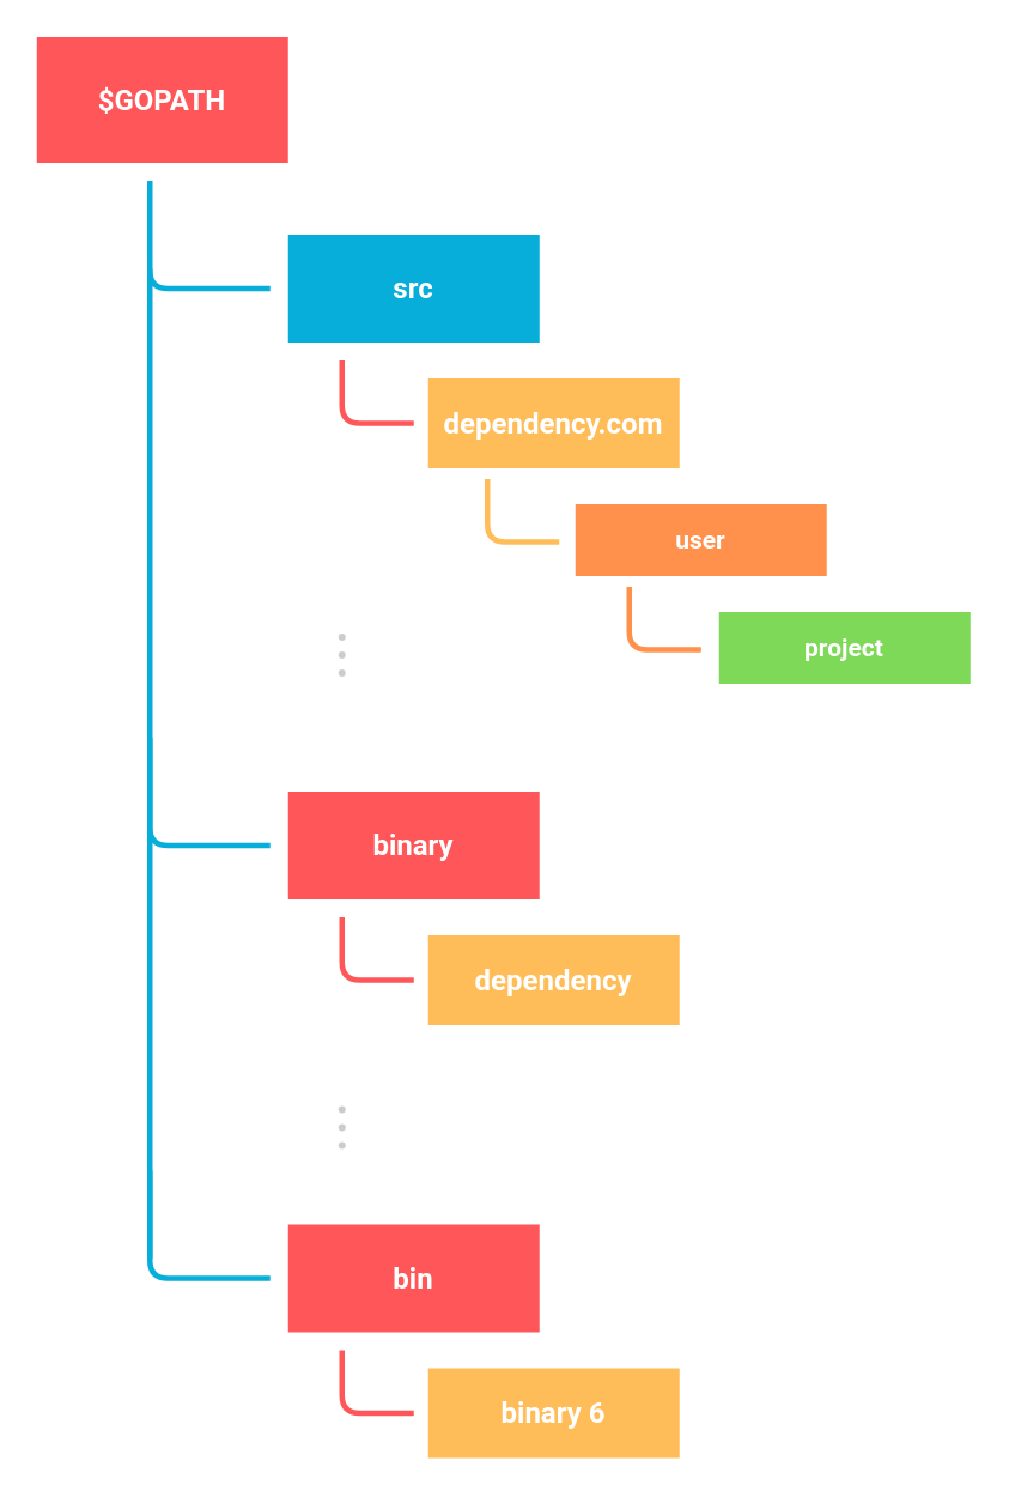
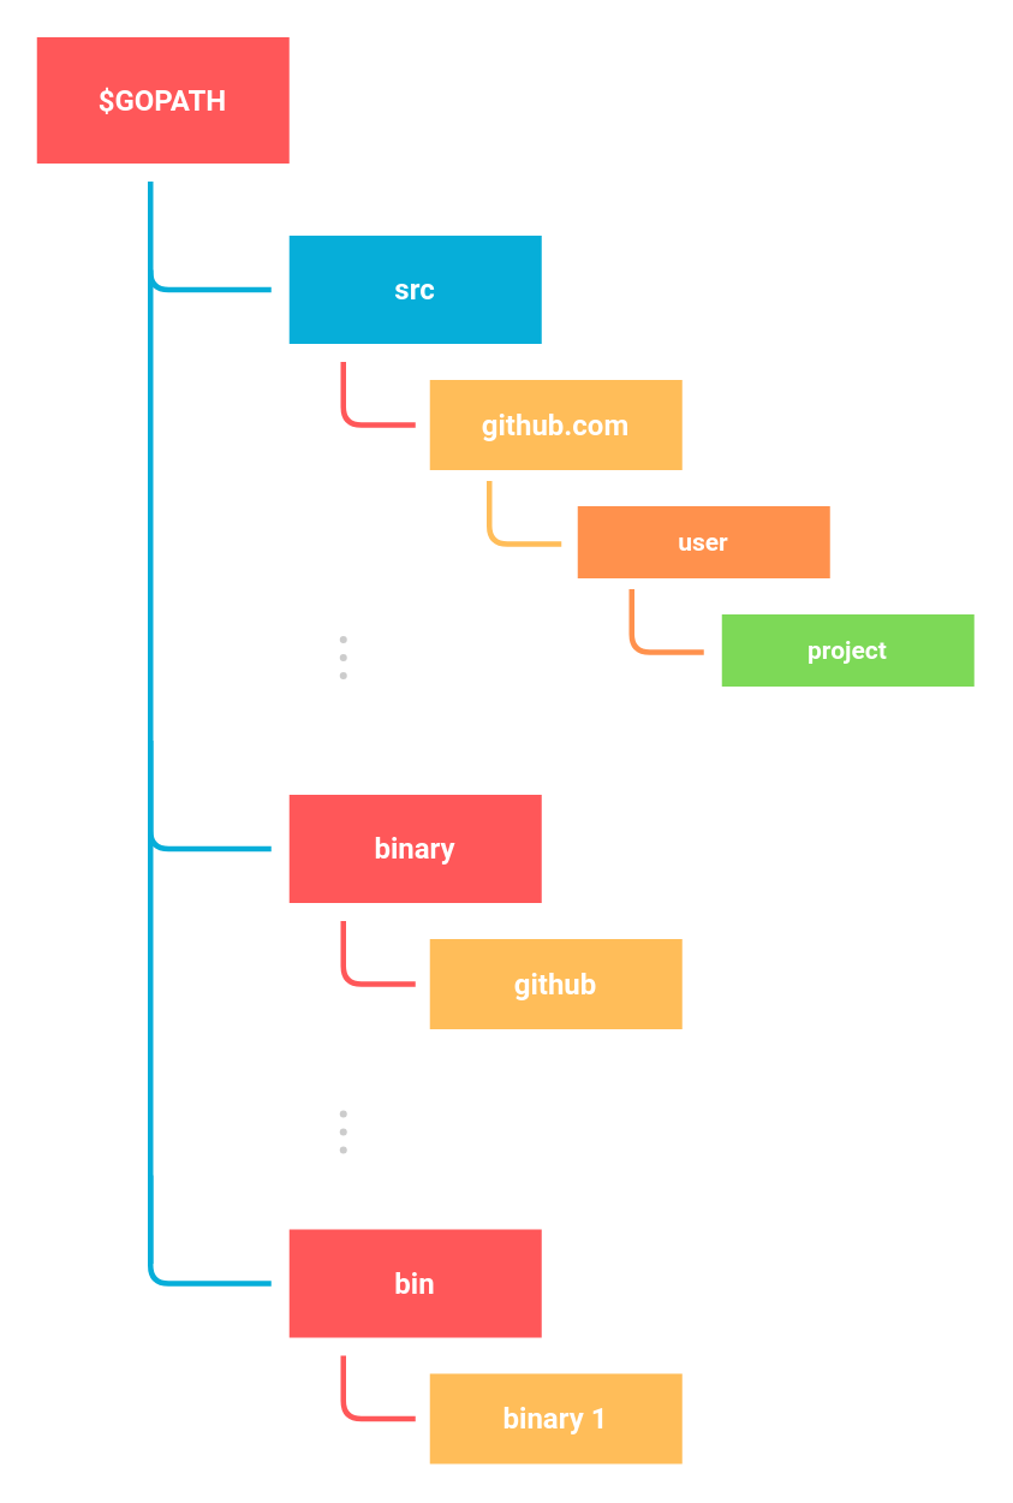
  <mxCell id="0" />
  <mxCell id="1" parent="0" />
  <mxCell id="2" value="&lt;font data-font-src=&quot;https://fonts.googleapis.com/css?family=Roboto&quot; style=&quot;font-size: 16px&quot; color=&quot;#ffffff&quot;&gt;&lt;b&gt;$GOPATH&lt;/b&gt;&lt;/font&gt;" style="rounded=0;whiteSpace=wrap;html=1;fillColor=#ff5759;strokeColor=none;fontFamily=Roboto;fontSource=https%3A%2F%2Ffonts.googleapis.com%2Fcss%3Ffamily%3DRoboto;" vertex="1" parent="1"><mxGeometry x="20" y="20" width="140" height="70" as="geometry" /></mxCell>
  <mxCell id="3" value="" style="group;rotation=180;strokeColor=none;" vertex="1" connectable="0" parent="1"><mxGeometry x="178" y="362" width="24" height="4" as="geometry" /></mxCell>
  <mxCell id="4" value="" style="ellipse;whiteSpace=wrap;html=1;aspect=fixed;strokeWidth=0.5;strokeColor=none;fillColor=#CCCCCC;rotation=90;" vertex="1" parent="3"><mxGeometry x="10" y="-10" width="4" height="4" as="geometry" /></mxCell>
  <mxCell id="5" value="" style="ellipse;whiteSpace=wrap;html=1;aspect=fixed;strokeWidth=0.5;strokeColor=none;fillColor=#CCCCCC;rotation=90;" vertex="1" parent="3"><mxGeometry x="10" width="4" height="4" as="geometry" /></mxCell>
  <mxCell id="6" value="" style="ellipse;whiteSpace=wrap;html=1;aspect=fixed;strokeWidth=0.5;strokeColor=none;fillColor=#CCCCCC;rotation=90;" vertex="1" parent="3"><mxGeometry x="10" y="10" width="4" height="4" as="geometry" /></mxCell>
  <mxCell id="7" value="&lt;font color=&quot;#ffffff&quot;&gt;&lt;span style=&quot;font-size: 16px&quot;&gt;&lt;b&gt;src&lt;/b&gt;&lt;/span&gt;&lt;/font&gt;" style="rounded=0;whiteSpace=wrap;html=1;fillColor=#06aed9;strokeColor=none;fontFamily=Roboto;fontSource=https%3A%2F%2Ffonts.googleapis.com%2Fcss%3Ffamily%3DRoboto;" vertex="1" parent="1"><mxGeometry x="160" y="130" width="140" height="60" as="geometry" /></mxCell>
- <mxCell id="8" value="&lt;font data-font-src=&quot;https://fonts.googleapis.com/css?family=Roboto&quot; style=&quot;font-size: 16px&quot; color=&quot;#ffffff&quot;&gt;&lt;b&gt;dependency.com&lt;/b&gt;&lt;/font&gt;" style="rounded=0;whiteSpace=wrap;html=1;fillColor=#FFBD59;strokeColor=none;fontFamily=Roboto;fontSource=https%3A%2F%2Ffonts.googleapis.com%2Fcss%3Ffamily%3DRoboto;" vertex="1" parent="1"><mxGeometry x="238" y="210" width="140" height="50" as="geometry" /></mxCell>
+ <mxCell id="8" value="&lt;font data-font-src=&quot;https://fonts.googleapis.com/css?family=Roboto&quot; style=&quot;font-size: 16px&quot; color=&quot;#ffffff&quot;&gt;&lt;b&gt;github.com&lt;/b&gt;&lt;/font&gt;" style="rounded=0;whiteSpace=wrap;html=1;fillColor=#FFBD59;strokeColor=none;fontFamily=Roboto;fontSource=https%3A%2F%2Ffonts.googleapis.com%2Fcss%3Ffamily%3DRoboto;" vertex="1" parent="1"><mxGeometry x="238" y="210" width="140" height="50" as="geometry" /></mxCell>
  <mxCell id="9" value="&lt;font data-font-src=&quot;https://fonts.googleapis.com/css?family=Roboto&quot; color=&quot;#ffffff&quot; size=&quot;1&quot;&gt;&lt;b style=&quot;font-size: 14px&quot;&gt;user&lt;/b&gt;&lt;/font&gt;" style="rounded=0;whiteSpace=wrap;html=1;fillColor=#FF914D;strokeColor=none;fontFamily=Roboto;fontSource=https%3A%2F%2Ffonts.googleapis.com%2Fcss%3Ffamily%3DRoboto;" vertex="1" parent="1"><mxGeometry x="320" y="280" width="140" height="40" as="geometry" /></mxCell>
  <mxCell id="10" value="&lt;font data-font-src=&quot;https://fonts.googleapis.com/css?family=Roboto&quot; color=&quot;#ffffff&quot; size=&quot;1&quot;&gt;&lt;b style=&quot;font-size: 14px&quot;&gt;project&lt;/b&gt;&lt;/font&gt;" style="rounded=0;whiteSpace=wrap;html=1;fillColor=#7DD957;strokeColor=none;fontFamily=Roboto;fontSource=https%3A%2F%2Ffonts.googleapis.com%2Fcss%3Ffamily%3DRoboto;" vertex="1" parent="1"><mxGeometry x="400" y="340" width="140" height="40" as="geometry" /></mxCell>
  <mxCell id="11" value="" style="endArrow=none;html=1;rounded=1;fontSize=14;endFill=0;strokeWidth=3;strokeColor=#FF5759;" edge="1" parent="1"><mxGeometry width="50" height="50" relative="1" as="geometry"><mxPoint x="190" y="200" as="sourcePoint" /><mxPoint x="230" y="235" as="targetPoint" /><Array as="points"><mxPoint x="190" y="235" /></Array></mxGeometry></mxCell>
  <mxCell id="12" value="" style="endArrow=none;html=1;rounded=1;fontSize=14;endFill=0;strokeWidth=3;strokeColor=#FFBD59;" edge="1" parent="1"><mxGeometry width="50" height="50" relative="1" as="geometry"><mxPoint x="271" y="266" as="sourcePoint" /><mxPoint x="311" y="301" as="targetPoint" /><Array as="points"><mxPoint x="271" y="301" /></Array></mxGeometry></mxCell>
  <mxCell id="13" value="" style="endArrow=none;html=1;rounded=1;fontSize=14;endFill=0;strokeWidth=3;strokeColor=#FF914D;" edge="1" parent="1"><mxGeometry width="50" height="50" relative="1" as="geometry"><mxPoint x="350" y="326" as="sourcePoint" /><mxPoint x="390" y="361" as="targetPoint" /><Array as="points"><mxPoint x="350" y="361" /></Array></mxGeometry></mxCell>
  <mxCell id="14" value="" style="endArrow=none;html=1;rounded=1;fontSize=14;endFill=0;strokeWidth=3;strokeColor=#06AED9;" edge="1" parent="1"><mxGeometry width="50" height="50" relative="1" as="geometry"><mxPoint x="83" y="100" as="sourcePoint" /><mxPoint x="150" y="160" as="targetPoint" /><Array as="points"><mxPoint x="83" y="160" /></Array></mxGeometry></mxCell>
  <mxCell id="15" value="" style="endArrow=none;html=1;rounded=1;fontSize=14;strokeColor=#06AED9;strokeWidth=3;endFill=0;" edge="1" parent="1"><mxGeometry width="50" height="50" relative="1" as="geometry"><mxPoint x="83" y="700" as="sourcePoint" /><mxPoint x="83" y="149" as="targetPoint" /></mxGeometry></mxCell>
  <mxCell id="16" value="&lt;font color=&quot;#ffffff&quot;&gt;&lt;span style=&quot;font-size: 16px&quot;&gt;&lt;b&gt;binary&lt;/b&gt;&lt;/span&gt;&lt;/font&gt;" style="rounded=0;whiteSpace=wrap;html=1;fillColor=#FF5759;strokeColor=none;fontFamily=Roboto;fontSource=https%3A%2F%2Ffonts.googleapis.com%2Fcss%3Ffamily%3DRoboto;" vertex="1" parent="1"><mxGeometry x="160" y="440" width="140" height="60" as="geometry" /></mxCell>
- <mxCell id="17" value="&lt;font data-font-src=&quot;https://fonts.googleapis.com/css?family=Roboto&quot; style=&quot;font-size: 16px&quot; color=&quot;#ffffff&quot;&gt;&lt;b&gt;dependency&lt;/b&gt;&lt;/font&gt;" style="rounded=0;whiteSpace=wrap;html=1;fillColor=#FFBD59;strokeColor=none;fontFamily=Roboto;fontSource=https%3A%2F%2Ffonts.googleapis.com%2Fcss%3Ffamily%3DRoboto;" vertex="1" parent="1"><mxGeometry x="238" y="520" width="140" height="50" as="geometry" /></mxCell>
+ <mxCell id="17" value="&lt;font data-font-src=&quot;https://fonts.googleapis.com/css?family=Roboto&quot; style=&quot;font-size: 16px&quot; color=&quot;#ffffff&quot;&gt;&lt;b&gt;github&lt;/b&gt;&lt;/font&gt;" style="rounded=0;whiteSpace=wrap;html=1;fillColor=#FFBD59;strokeColor=none;fontFamily=Roboto;fontSource=https%3A%2F%2Ffonts.googleapis.com%2Fcss%3Ffamily%3DRoboto;" vertex="1" parent="1"><mxGeometry x="238" y="520" width="140" height="50" as="geometry" /></mxCell>
  <mxCell id="18" value="" style="endArrow=none;html=1;rounded=1;fontSize=14;endFill=0;strokeWidth=3;strokeColor=#FF5759;" edge="1" parent="1"><mxGeometry width="50" height="50" relative="1" as="geometry"><mxPoint x="190" y="510" as="sourcePoint" /><mxPoint x="230" y="545" as="targetPoint" /><Array as="points"><mxPoint x="190" y="545" /></Array></mxGeometry></mxCell>
  <mxCell id="19" value="" style="endArrow=none;html=1;rounded=1;fontSize=14;endFill=0;strokeWidth=3;strokeColor=#06AED9;" edge="1" parent="1"><mxGeometry width="50" height="50" relative="1" as="geometry"><mxPoint x="83" y="410" as="sourcePoint" /><mxPoint x="150" y="470" as="targetPoint" /><Array as="points"><mxPoint x="83" y="470" /></Array></mxGeometry></mxCell>
  <mxCell id="20" value="" style="group;rotation=180;strokeColor=none;" vertex="1" connectable="0" parent="1"><mxGeometry x="178" y="625" width="24" height="4" as="geometry" /></mxCell>
  <mxCell id="21" value="" style="ellipse;whiteSpace=wrap;html=1;aspect=fixed;strokeWidth=0.5;strokeColor=none;fillColor=#CCCCCC;rotation=90;" vertex="1" parent="20"><mxGeometry x="10" y="-10" width="4" height="4" as="geometry" /></mxCell>
  <mxCell id="22" value="" style="ellipse;whiteSpace=wrap;html=1;aspect=fixed;strokeWidth=0.5;strokeColor=none;fillColor=#CCCCCC;rotation=90;" vertex="1" parent="20"><mxGeometry x="10" width="4" height="4" as="geometry" /></mxCell>
  <mxCell id="23" value="" style="ellipse;whiteSpace=wrap;html=1;aspect=fixed;strokeWidth=0.5;strokeColor=none;fillColor=#CCCCCC;rotation=90;" vertex="1" parent="20"><mxGeometry x="10" y="10" width="4" height="4" as="geometry" /></mxCell>
  <mxCell id="24" value="&lt;font color=&quot;#ffffff&quot;&gt;&lt;span style=&quot;font-size: 16px&quot;&gt;&lt;b&gt;bin&lt;/b&gt;&lt;/span&gt;&lt;/font&gt;" style="rounded=0;whiteSpace=wrap;html=1;fillColor=#FF5759;strokeColor=none;fontFamily=Roboto;fontSource=https%3A%2F%2Ffonts.googleapis.com%2Fcss%3Ffamily%3DRoboto;" vertex="1" parent="1"><mxGeometry x="160" y="681" width="140" height="60" as="geometry" /></mxCell>
- <mxCell id="25" value="&lt;font data-font-src=&quot;https://fonts.googleapis.com/css?family=Roboto&quot; style=&quot;font-size: 16px&quot; color=&quot;#ffffff&quot;&gt;&lt;b&gt;binary 6&lt;/b&gt;&lt;/font&gt;" style="rounded=0;whiteSpace=wrap;html=1;fillColor=#FFBD59;strokeColor=none;fontFamily=Roboto;fontSource=https%3A%2F%2Ffonts.googleapis.com%2Fcss%3Ffamily%3DRoboto;" vertex="1" parent="1"><mxGeometry x="238" y="761" width="140" height="50" as="geometry" /></mxCell>
+ <mxCell id="25" value="&lt;font data-font-src=&quot;https://fonts.googleapis.com/css?family=Roboto&quot; style=&quot;font-size: 16px&quot; color=&quot;#ffffff&quot;&gt;&lt;b&gt;binary 1&lt;/b&gt;&lt;/font&gt;" style="rounded=0;whiteSpace=wrap;html=1;fillColor=#FFBD59;strokeColor=none;fontFamily=Roboto;fontSource=https%3A%2F%2Ffonts.googleapis.com%2Fcss%3Ffamily%3DRoboto;" vertex="1" parent="1"><mxGeometry x="238" y="761" width="140" height="50" as="geometry" /></mxCell>
  <mxCell id="26" value="" style="endArrow=none;html=1;rounded=1;fontSize=14;endFill=0;strokeWidth=3;strokeColor=#FF5759;" edge="1" parent="1"><mxGeometry width="50" height="50" relative="1" as="geometry"><mxPoint x="190" y="751" as="sourcePoint" /><mxPoint x="230" y="786" as="targetPoint" /><Array as="points"><mxPoint x="190" y="786" /></Array></mxGeometry></mxCell>
  <mxCell id="27" value="" style="endArrow=none;html=1;rounded=1;fontSize=14;endFill=0;strokeWidth=3;strokeColor=#06AED9;" edge="1" parent="1"><mxGeometry width="50" height="50" relative="1" as="geometry"><mxPoint x="83" y="651" as="sourcePoint" /><mxPoint x="150" y="711" as="targetPoint" /><Array as="points"><mxPoint x="83" y="711" /></Array></mxGeometry></mxCell>
